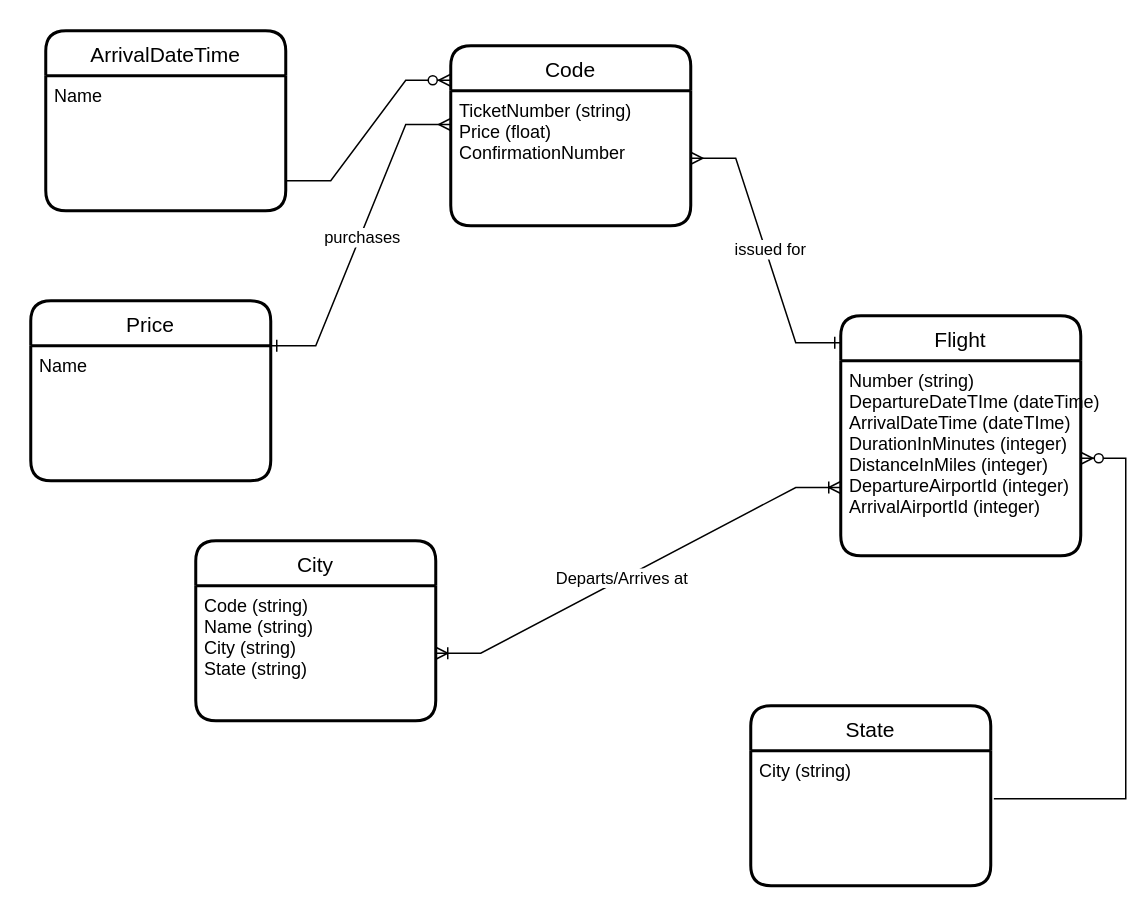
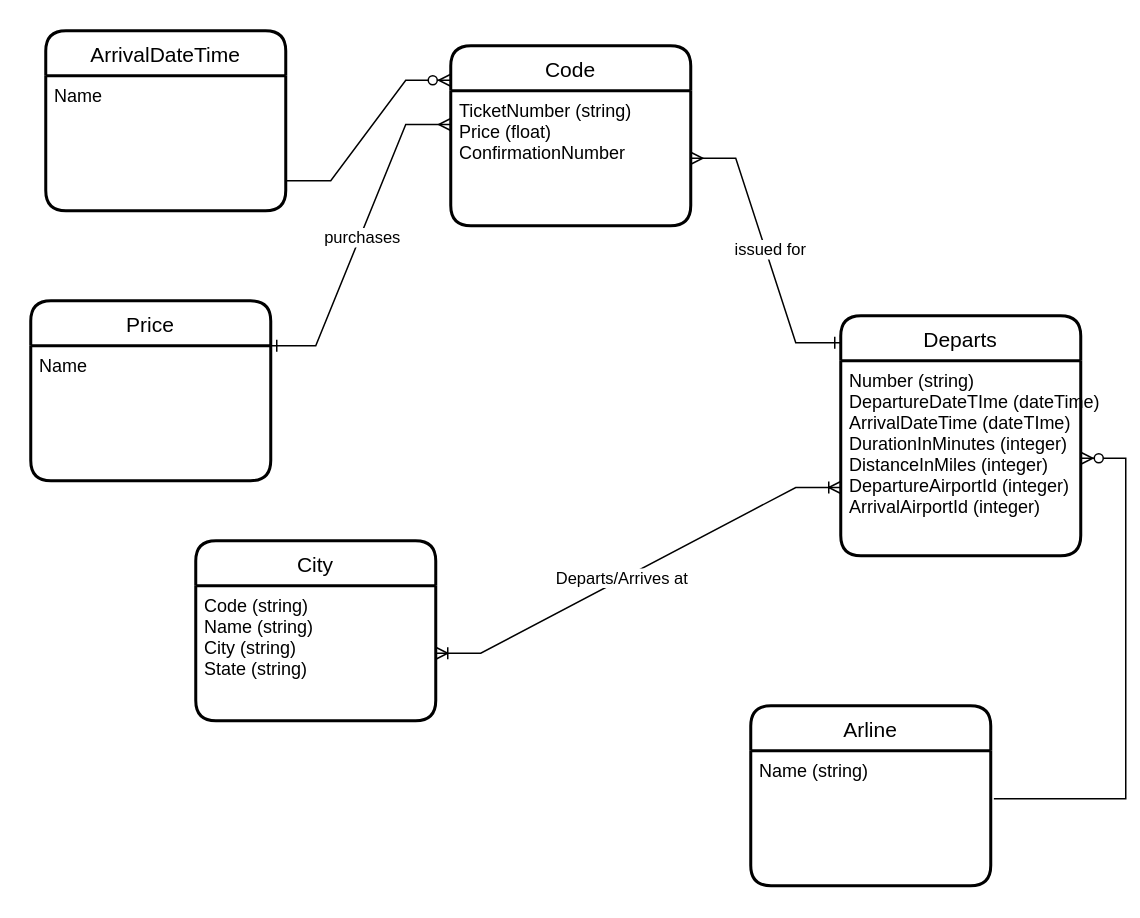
  <mxCell id="0" />
  <mxCell id="1" parent="0" />
  <mxCell id="2" value="Price" style="swimlane;childLayout=stackLayout;horizontal=1;startSize=30;horizontalStack=0;rounded=1;fontSize=14;fontStyle=0;strokeWidth=2;resizeParent=0;resizeLast=1;shadow=0;dashed=0;align=center;" vertex="1" parent="1"><mxGeometry x="20" y="200" width="160" height="120" as="geometry" /></mxCell>
  <mxCell id="3" value="Name" style="align=left;strokeColor=none;fillColor=none;spacingLeft=4;fontSize=12;verticalAlign=top;resizable=0;rotatable=0;part=1;" vertex="1" parent="2"><mxGeometry y="30" width="160" height="90" as="geometry" /></mxCell>
- <mxCell id="4" value="Flight" style="swimlane;childLayout=stackLayout;horizontal=1;startSize=30;horizontalStack=0;rounded=1;fontSize=14;fontStyle=0;strokeWidth=2;resizeParent=0;resizeLast=1;shadow=0;dashed=0;align=center;" vertex="1" parent="1"><mxGeometry x="560" y="210" width="160" height="160" as="geometry" /></mxCell>
+ <mxCell id="4" value="Departs" style="swimlane;childLayout=stackLayout;horizontal=1;startSize=30;horizontalStack=0;rounded=1;fontSize=14;fontStyle=0;strokeWidth=2;resizeParent=0;resizeLast=1;shadow=0;dashed=0;align=center;" vertex="1" parent="1"><mxGeometry x="560" y="210" width="160" height="160" as="geometry" /></mxCell>
  <mxCell id="5" value="Number (string)&#10;DepartureDateTIme (dateTime)&#10;ArrivalDateTime (dateTIme)&#10;DurationInMinutes (integer)&#10;DistanceInMiles (integer)&#10;DepartureAirportId (integer)&#10;ArrivalAirportId (integer)" style="align=left;strokeColor=none;fillColor=none;spacingLeft=4;fontSize=12;verticalAlign=top;resizable=0;rotatable=0;part=1;" vertex="1" parent="4"><mxGeometry y="30" width="160" height="130" as="geometry" /></mxCell>
  <mxCell id="6" value="City" style="swimlane;childLayout=stackLayout;horizontal=1;startSize=30;horizontalStack=0;rounded=1;fontSize=14;fontStyle=0;strokeWidth=2;resizeParent=0;resizeLast=1;shadow=0;dashed=0;align=center;" vertex="1" parent="1"><mxGeometry x="130" y="360" width="160" height="120" as="geometry" /></mxCell>
  <mxCell id="7" value="Code (string) &#10;Name (string)&#10;City (string)&#10;State (string)" style="align=left;strokeColor=none;fillColor=none;spacingLeft=4;fontSize=12;verticalAlign=top;resizable=0;rotatable=0;part=1;" vertex="1" parent="6"><mxGeometry y="30" width="160" height="90" as="geometry" /></mxCell>
  <mxCell id="8" value="" style="edgeStyle=entityRelationEdgeStyle;fontSize=12;html=1;endArrow=ERoneToMany;startArrow=ERoneToMany;rounded=0;exitX=1;exitY=0.5;exitDx=0;exitDy=0;entryX=0;entryY=0.65;entryDx=0;entryDy=0;entryPerimeter=0;" edge="1" parent="1" source="7" target="5"><mxGeometry width="100" height="100" relative="1" as="geometry"><mxPoint x="390" y="390" as="sourcePoint" /><mxPoint x="490" y="290" as="targetPoint" /></mxGeometry></mxCell>
  <mxCell id="9" value="Departs/Arrives at" style="edgeLabel;html=1;align=center;verticalAlign=middle;resizable=0;points=[];" vertex="1" connectable="0" parent="8"><mxGeometry x="-0.085" y="1" relative="1" as="geometry"><mxPoint as="offset" /></mxGeometry></mxCell>
  <mxCell id="10" value="Code" style="swimlane;childLayout=stackLayout;horizontal=1;startSize=30;horizontalStack=0;rounded=1;fontSize=14;fontStyle=0;strokeWidth=2;resizeParent=0;resizeLast=1;shadow=0;dashed=0;align=center;" vertex="1" parent="1"><mxGeometry x="300" y="30" width="160" height="120" as="geometry" /></mxCell>
  <mxCell id="11" value="TicketNumber (string)&#10;Price (float)&#10;ConfirmationNumber" style="align=left;strokeColor=none;fillColor=none;spacingLeft=4;fontSize=12;verticalAlign=top;resizable=0;rotatable=0;part=1;" vertex="1" parent="10"><mxGeometry y="30" width="160" height="90" as="geometry" /></mxCell>
  <mxCell id="12" value="" style="edgeStyle=entityRelationEdgeStyle;fontSize=12;html=1;endArrow=ERmany;startArrow=ERone;rounded=0;entryX=0;entryY=0.25;entryDx=0;entryDy=0;exitX=1;exitY=0;exitDx=0;exitDy=0;startFill=0;" edge="1" parent="1" source="3" target="11"><mxGeometry width="100" height="100" relative="1" as="geometry"><mxPoint x="100" y="150" as="sourcePoint" /><mxPoint x="200" y="50" as="targetPoint" /></mxGeometry></mxCell>
  <mxCell id="13" value="purchases" style="edgeLabel;html=1;align=center;verticalAlign=middle;resizable=0;points=[];" vertex="1" connectable="0" parent="12"><mxGeometry x="-0.005" y="-1" relative="1" as="geometry"><mxPoint as="offset" /></mxGeometry></mxCell>
  <mxCell id="14" value="" style="edgeStyle=entityRelationEdgeStyle;fontSize=12;html=1;endArrow=ERone;startArrow=ERmany;rounded=0;entryX=0;entryY=0.112;entryDx=0;entryDy=0;entryPerimeter=0;endFill=0;" edge="1" parent="1" source="11" target="4"><mxGeometry width="100" height="100" relative="1" as="geometry"><mxPoint x="450" y="250" as="sourcePoint" /><mxPoint x="450" y="291.421" as="targetPoint" /></mxGeometry></mxCell>
  <mxCell id="15" value="issued for" style="edgeLabel;html=1;align=center;verticalAlign=middle;resizable=0;points=[];" vertex="1" connectable="0" parent="14"><mxGeometry x="0.007" y="3" relative="1" as="geometry"><mxPoint as="offset" /></mxGeometry></mxCell>
- <mxCell id="16" value="State" style="swimlane;childLayout=stackLayout;horizontal=1;startSize=30;horizontalStack=0;rounded=1;fontSize=14;fontStyle=0;strokeWidth=2;resizeParent=0;resizeLast=1;shadow=0;dashed=0;align=center;" vertex="1" parent="1"><mxGeometry x="500" y="470" width="160" height="120" as="geometry" /></mxCell>
- <mxCell id="17" value="City (string)" style="align=left;strokeColor=none;fillColor=none;spacingLeft=4;fontSize=12;verticalAlign=top;resizable=0;rotatable=0;part=1;" vertex="1" parent="16"><mxGeometry y="30" width="160" height="90" as="geometry" /></mxCell>
+ <mxCell id="16" value="Arline" style="swimlane;childLayout=stackLayout;horizontal=1;startSize=30;horizontalStack=0;rounded=1;fontSize=14;fontStyle=0;strokeWidth=2;resizeParent=0;resizeLast=1;shadow=0;dashed=0;align=center;" vertex="1" parent="1"><mxGeometry x="500" y="470" width="160" height="120" as="geometry" /></mxCell>
+ <mxCell id="17" value="Name (string)" style="align=left;strokeColor=none;fillColor=none;spacingLeft=4;fontSize=12;verticalAlign=top;resizable=0;rotatable=0;part=1;" vertex="1" parent="16"><mxGeometry y="30" width="160" height="90" as="geometry" /></mxCell>
  <mxCell id="18" value="ArrivalDateTime" style="swimlane;childLayout=stackLayout;horizontal=1;startSize=30;horizontalStack=0;rounded=1;fontSize=14;fontStyle=0;strokeWidth=2;resizeParent=0;resizeLast=1;shadow=0;dashed=0;align=center;" vertex="1" parent="1"><mxGeometry x="30" y="20" width="160" height="120" as="geometry" /></mxCell>
  <mxCell id="19" value="Name" style="align=left;strokeColor=none;fillColor=none;spacingLeft=4;fontSize=12;verticalAlign=top;resizable=0;rotatable=0;part=1;" vertex="1" parent="18"><mxGeometry y="30" width="160" height="90" as="geometry" /></mxCell>
  <mxCell id="20" value="" style="edgeStyle=entityRelationEdgeStyle;fontSize=12;html=1;endArrow=ERzeroToMany;endFill=1;rounded=0;" edge="1" parent="1"><mxGeometry width="100" height="100" relative="1" as="geometry"><mxPoint x="190" y="120" as="sourcePoint" /><mxPoint x="300" y="53" as="targetPoint" /></mxGeometry></mxCell>
  <mxCell id="21" value="" style="edgeStyle=entityRelationEdgeStyle;fontSize=12;html=1;endArrow=ERzeroToMany;endFill=1;rounded=0;exitX=1.013;exitY=0.356;exitDx=0;exitDy=0;exitPerimeter=0;" edge="1" parent="1" source="17" target="5"><mxGeometry width="100" height="100" relative="1" as="geometry"><mxPoint x="700" y="540" as="sourcePoint" /><mxPoint x="800" y="440" as="targetPoint" /></mxGeometry></mxCell>
